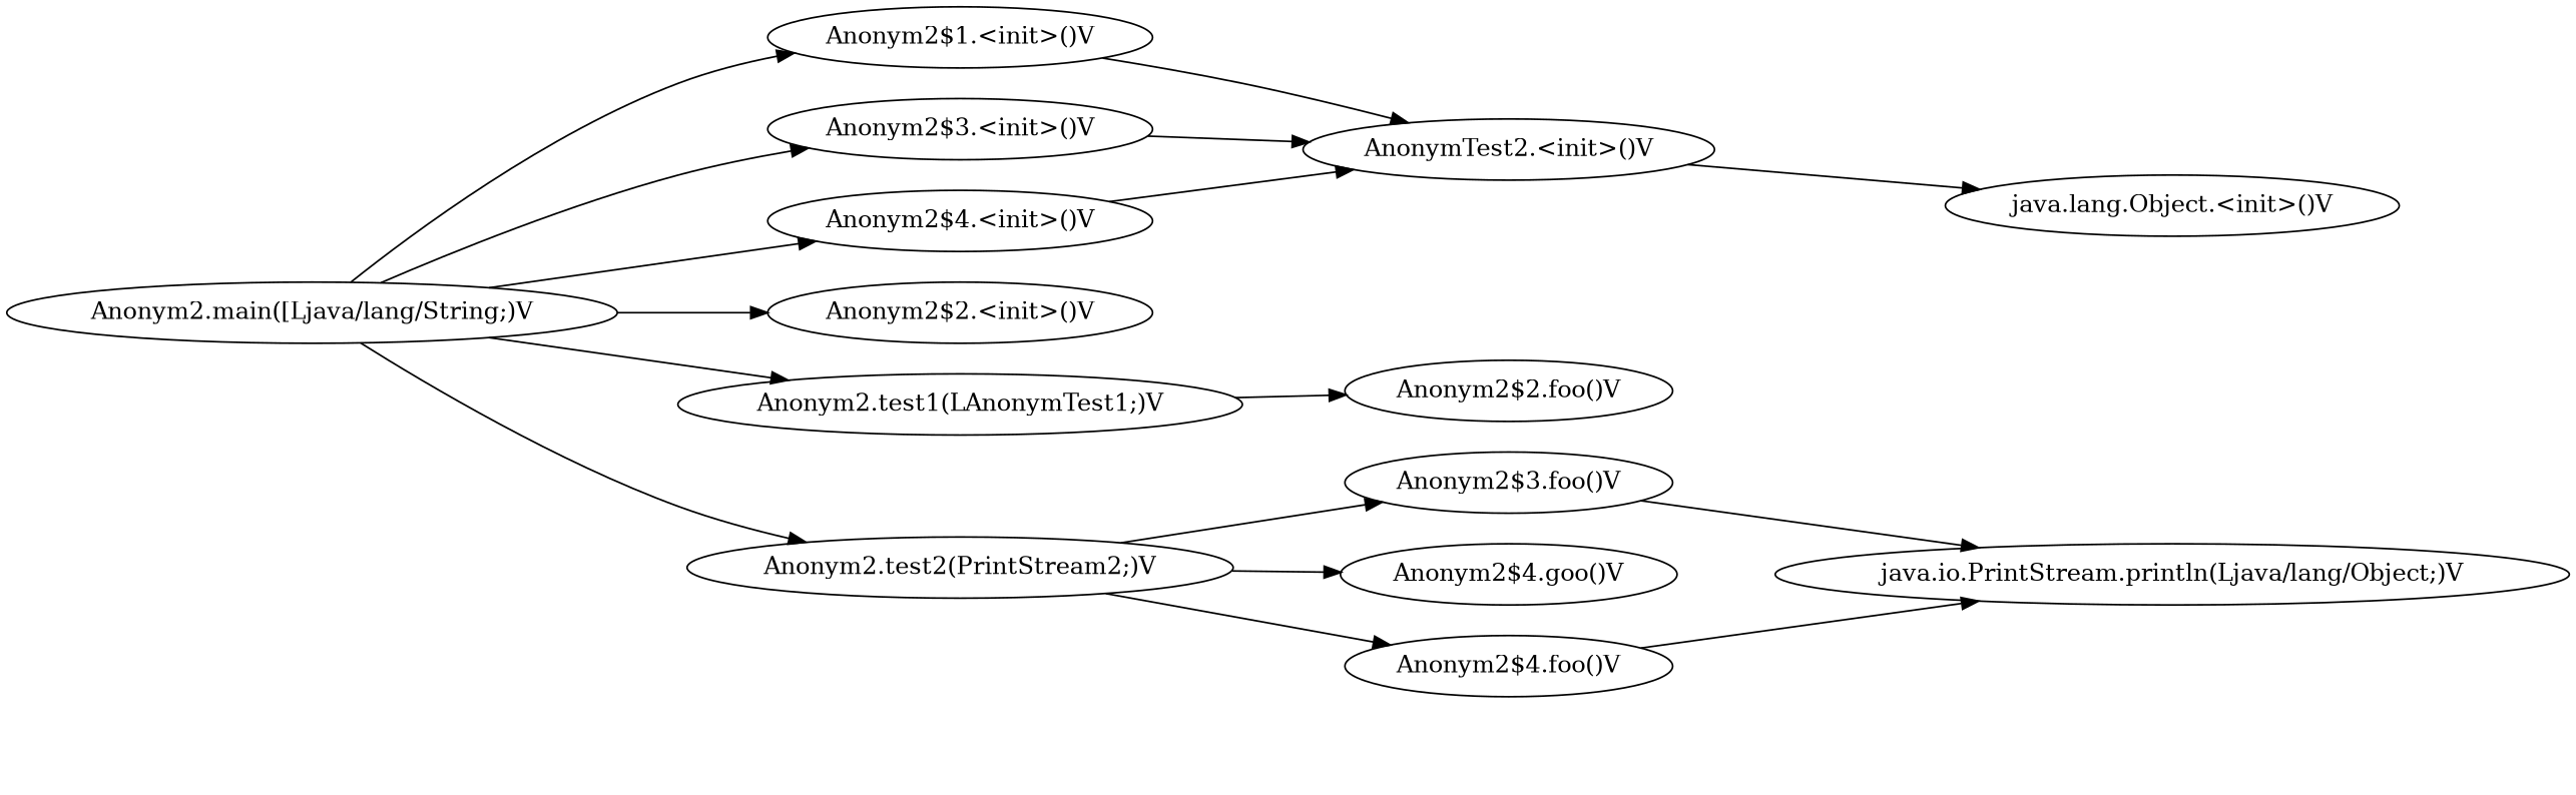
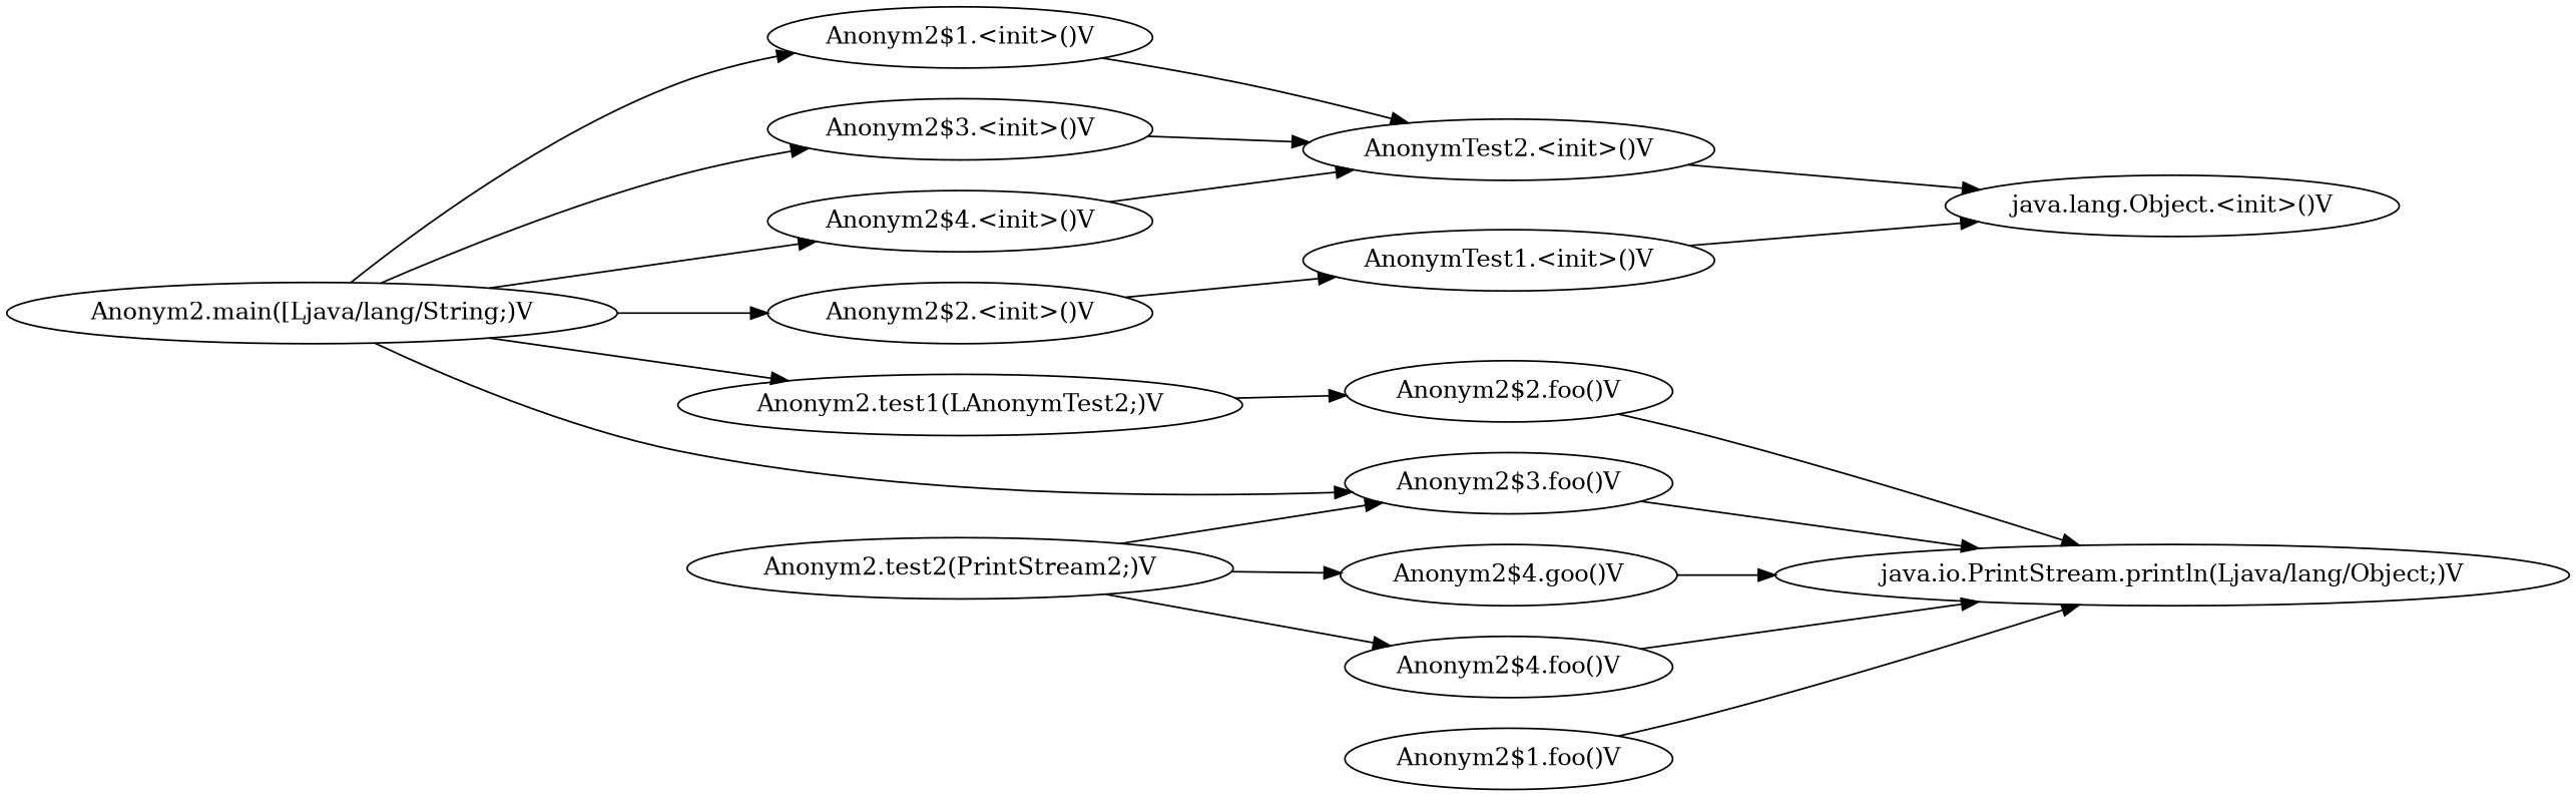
  digraph {
    rankdir=LR
    n1 [label="Anonym2$1.<init>()V"]
    n2 [label="AnonymTest2.<init>()V"]
+   n3 [label="AnonymTest1.<init>()V"]
    n4 [label="java.lang.Object.<init>()V"]
+   n5 [label="Anonym2$1.foo()V"]
    n6 [label="java.io.PrintStream.println(Ljava/lang/Object;)V"]
    n7 [label="Anonym2$2.<init>()V"]
    n8 [label="Anonym2$2.foo()V"]
    n9 [label="Anonym2$3.<init>()V"]
    n10 [label="Anonym2$3.foo()V"]
    n11 [label="Anonym2$4.<init>()V"]
    n12 [label="Anonym2$4.foo()V"]
    n13 [label="Anonym2$4.goo()V"]
    n14 [label="Anonym2.main([Ljava/lang/String;)V"]
-   n15 [label="Anonym2.test1(LAnonymTest1;)V"]
+   n15 [label="Anonym2.test1(LAnonymTest2;)V"]
    n16 [label="Anonym2.test2(PrintStream2;)V"]
    n1 -> n2
    n2 -> n4
+   n3 -> n4
+   n5 -> n6
+   n7 -> n3
+   n8 -> n6
    n9 -> n2
    n10 -> n6
    n11 -> n2
    n12 -> n6
+   n13 -> n6
    n14 -> n1
    n14 -> n7
    n14 -> n9
    n14 -> n11
    n14 -> n15
-   n14 -> n16
+   n14 -> n10
    n15 -> n8
    n16 -> n10
    n16 -> n12
    n16 -> n13
  }
